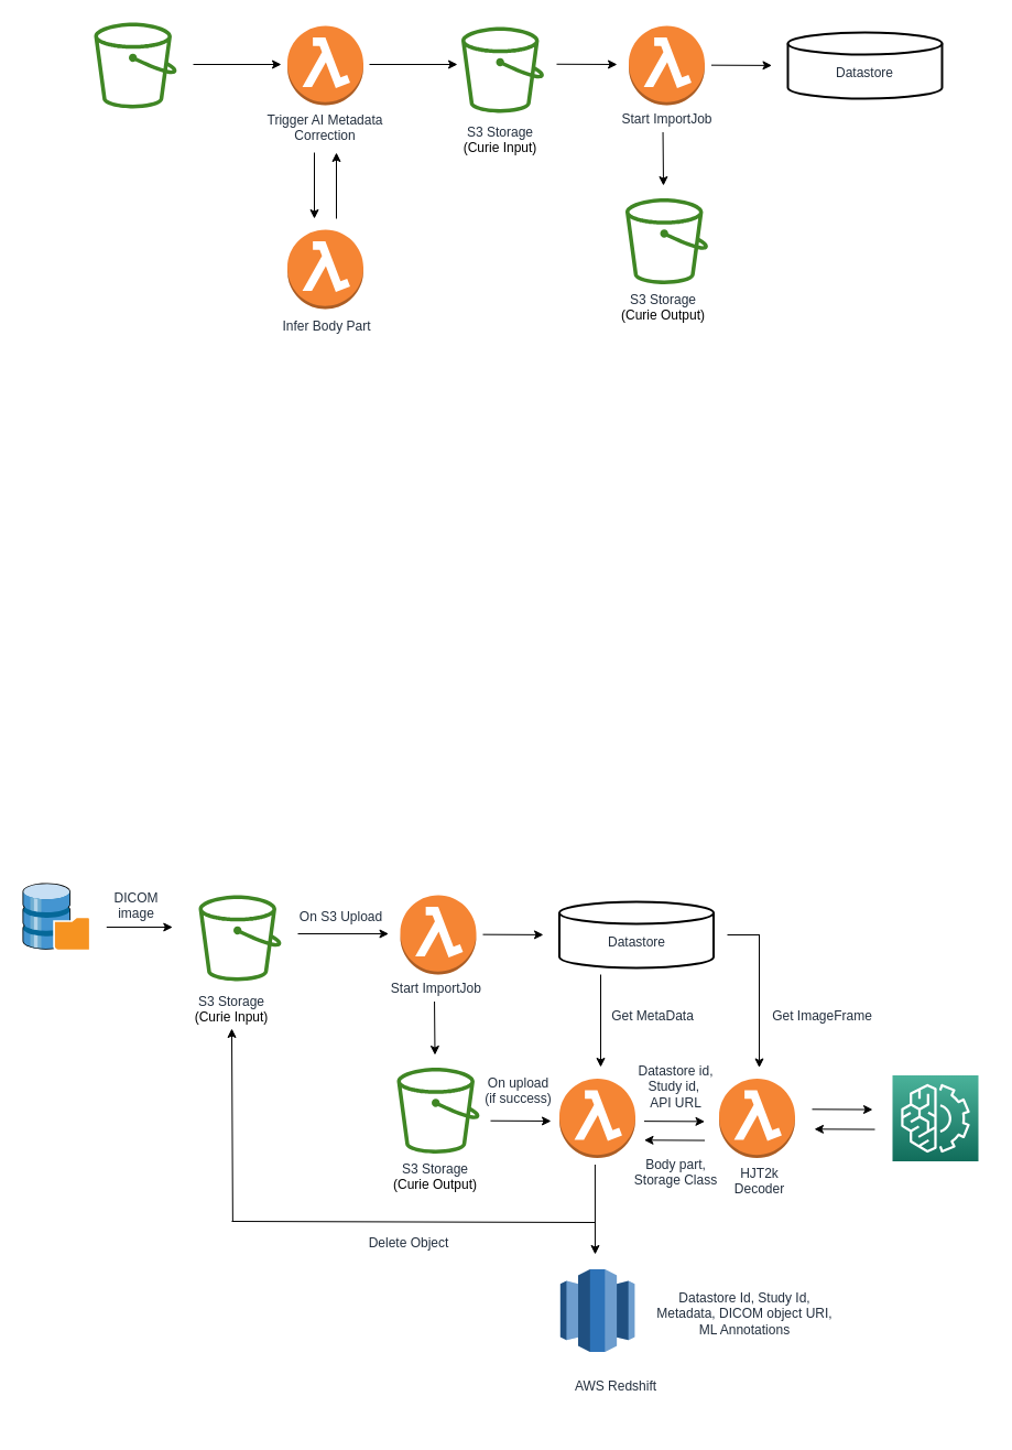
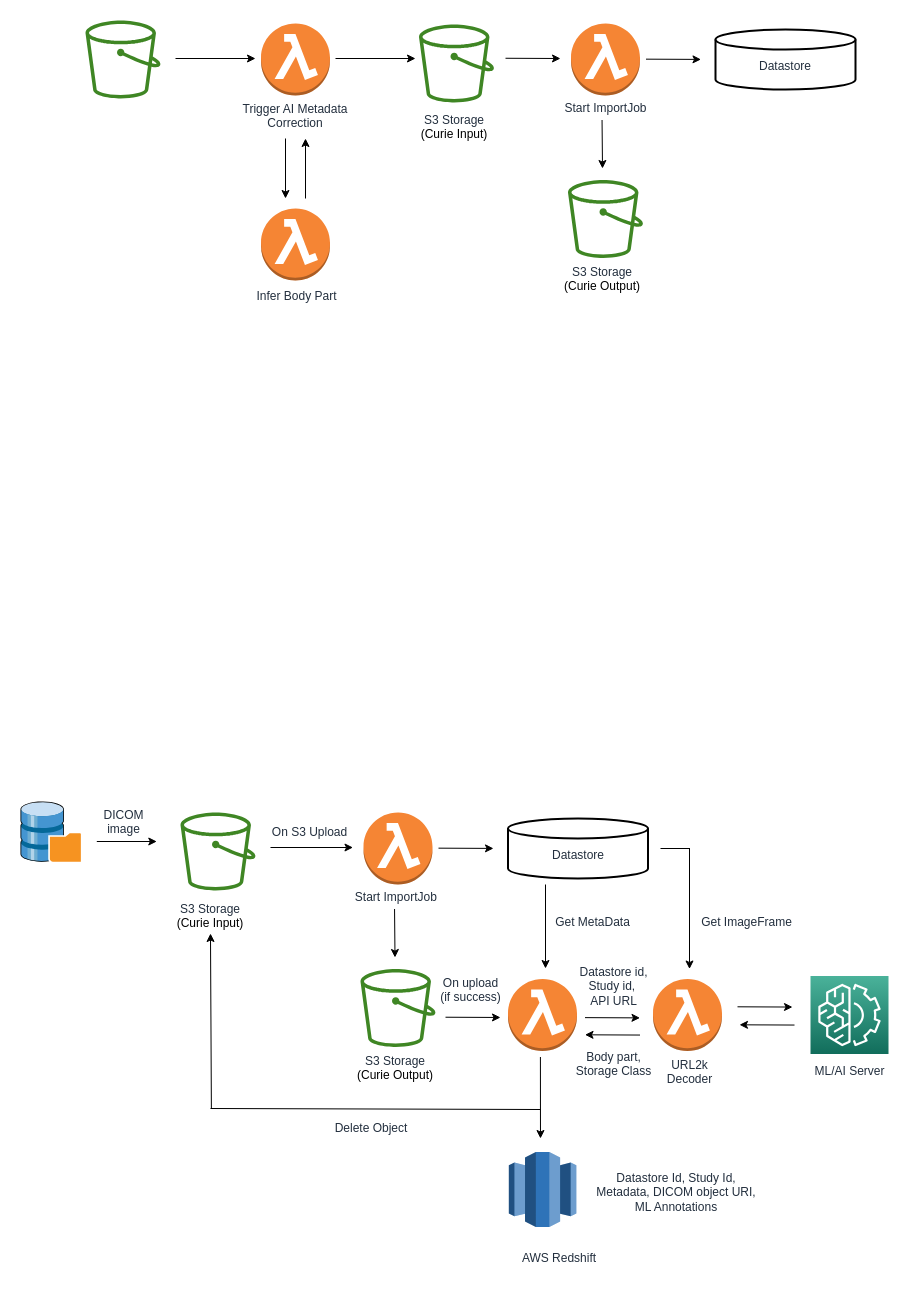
  <mxCell id="0" />
  <mxCell id="1" parent="0" />
  <mxCell id="2" value="" style="sketch=0;outlineConnect=0;fontColor=#232F3E;gradientColor=none;fillColor=#3F8624;strokeColor=none;dashed=0;verticalLabelPosition=bottom;verticalAlign=top;align=center;html=1;fontSize=12;fontStyle=0;aspect=fixed;pointerEvents=1;shape=mxgraph.aws4.bucket;" vertex="1" parent="1"><mxGeometry x="85" y="20" width="75" height="78" as="geometry" /></mxCell>
  <mxCell id="3" value="" style="sketch=0;outlineConnect=0;fontColor=#232F3E;gradientColor=none;fillColor=#3F8624;strokeColor=none;dashed=0;verticalLabelPosition=bottom;verticalAlign=top;align=center;html=1;fontSize=12;fontStyle=0;aspect=fixed;pointerEvents=1;shape=mxgraph.aws4.bucket;" vertex="1" parent="1"><mxGeometry x="567.5" y="179.5" width="75" height="78" as="geometry" /></mxCell>
  <mxCell id="4" value="" style="outlineConnect=0;dashed=0;verticalLabelPosition=bottom;verticalAlign=top;align=center;html=1;shape=mxgraph.aws3.lambda_function;fillColor=#F58534;gradientColor=none;" vertex="1" parent="1"><mxGeometry x="260.5" y="23" width="69" height="72" as="geometry" /></mxCell>
  <mxCell id="5" value="" style="outlineConnect=0;dashed=0;verticalLabelPosition=bottom;verticalAlign=top;align=center;html=1;shape=mxgraph.aws3.lambda_function;fillColor=#F58534;gradientColor=none;" vertex="1" parent="1"><mxGeometry x="260.5" y="208" width="69" height="72" as="geometry" /></mxCell>
  <mxCell id="6" value="&lt;font color=&quot;#232f3e&quot;&gt;&lt;span style=&quot;background-color: rgb(255, 255, 255);&quot;&gt;Trigger AI Metadata Correction&lt;/span&gt;&lt;/font&gt;" style="text;whiteSpace=wrap;html=1;align=center;" vertex="1" parent="1"><mxGeometry x="235" y="95" width="120" height="50" as="geometry" /></mxCell>
  <mxCell id="7" value="&lt;font color=&quot;#232f3e&quot;&gt;&lt;span style=&quot;background-color: rgb(255, 255, 255);&quot;&gt;Infer Body Part&lt;/span&gt;&lt;/font&gt;" style="text;whiteSpace=wrap;html=1;align=center;" vertex="1" parent="1"><mxGeometry x="248.5" y="282" width="95" height="50" as="geometry" /></mxCell>
  <mxCell id="8" value="&lt;font color=&quot;#232f3e&quot;&gt;&lt;span style=&quot;background-color: rgb(255, 255, 255);&quot;&gt;S3 Storage&lt;br&gt;&lt;/span&gt;&lt;/font&gt;(Curie Input)" style="text;whiteSpace=wrap;html=1;align=center;" vertex="1" parent="1"><mxGeometry x="413.5" y="106" width="80" height="50" as="geometry" /></mxCell>
  <mxCell id="9" value="&lt;font color=&quot;#232f3e&quot;&gt;&lt;span style=&quot;background-color: rgb(255, 255, 255);&quot;&gt;S3 Storage&lt;br&gt;&lt;/span&gt;&lt;/font&gt;(Curie Output)" style="text;whiteSpace=wrap;html=1;align=center;" vertex="1" parent="1"><mxGeometry x="562" y="257.5" width="80" height="50" as="geometry" /></mxCell>
  <mxCell id="10" value="" style="endArrow=classic;html=1;rounded=0;" edge="1" parent="1"><mxGeometry width="50" height="50" relative="1" as="geometry"><mxPoint x="175" y="58" as="sourcePoint" /><mxPoint x="255" y="58" as="targetPoint" /></mxGeometry></mxCell>
  <mxCell id="11" value="" style="endArrow=classic;html=1;rounded=0;" edge="1" parent="1"><mxGeometry width="50" height="50" relative="1" as="geometry"><mxPoint x="285" y="138" as="sourcePoint" /><mxPoint x="285" y="198" as="targetPoint" /></mxGeometry></mxCell>
  <mxCell id="12" value="" style="endArrow=classic;html=1;rounded=0;" edge="1" parent="1"><mxGeometry width="50" height="50" relative="1" as="geometry"><mxPoint x="305" y="198" as="sourcePoint" /><mxPoint x="305" y="138" as="targetPoint" /></mxGeometry></mxCell>
  <mxCell id="13" value="" style="endArrow=classic;html=1;rounded=0;" edge="1" parent="1"><mxGeometry width="50" height="50" relative="1" as="geometry"><mxPoint x="335" y="58" as="sourcePoint" /><mxPoint x="415" y="58" as="targetPoint" /></mxGeometry></mxCell>
  <mxCell id="14" value="" style="outlineConnect=0;dashed=0;verticalLabelPosition=bottom;verticalAlign=top;align=center;html=1;shape=mxgraph.aws3.lambda_function;fillColor=#F58534;gradientColor=none;" vertex="1" parent="1"><mxGeometry x="570.5" y="23" width="69" height="72" as="geometry" /></mxCell>
  <mxCell id="15" value="" style="strokeWidth=2;html=1;shape=mxgraph.flowchart.database;whiteSpace=wrap;" vertex="1" parent="1"><mxGeometry x="715" y="29" width="140" height="60" as="geometry" /></mxCell>
  <mxCell id="16" value="" style="endArrow=classic;html=1;rounded=0;" edge="1" parent="1"><mxGeometry width="50" height="50" relative="1" as="geometry"><mxPoint x="505" y="57.76" as="sourcePoint" /><mxPoint x="560" y="58" as="targetPoint" /></mxGeometry></mxCell>
  <mxCell id="17" value="" style="endArrow=classic;html=1;rounded=0;" edge="1" parent="1"><mxGeometry width="50" height="50" relative="1" as="geometry"><mxPoint x="645.5" y="58.67" as="sourcePoint" /><mxPoint x="700.5" y="58.91" as="targetPoint" /></mxGeometry></mxCell>
  <mxCell id="18" value="" style="endArrow=classic;html=1;rounded=0;" edge="1" parent="1"><mxGeometry width="50" height="50" relative="1" as="geometry"><mxPoint x="601.55" y="119.5" as="sourcePoint" /><mxPoint x="602" y="168" as="targetPoint" /></mxGeometry></mxCell>
  <mxCell id="19" value="&lt;font color=&quot;#232f3e&quot;&gt;&lt;span style=&quot;background-color: rgb(255, 255, 255);&quot;&gt;Datastore&lt;/span&gt;&lt;/font&gt;" style="text;whiteSpace=wrap;html=1;align=center;" vertex="1" parent="1"><mxGeometry x="745" y="52" width="80" height="22" as="geometry" /></mxCell>
  <mxCell id="20" value="&lt;font color=&quot;#232f3e&quot;&gt;&lt;span style=&quot;background-color: rgb(255, 255, 255);&quot;&gt;Start ImportJob&lt;/span&gt;&lt;/font&gt;" style="text;whiteSpace=wrap;html=1;align=center;" vertex="1" parent="1"><mxGeometry x="557.5" y="94" width="95" height="50" as="geometry" /></mxCell>
  <mxCell id="21" value="" style="sketch=0;outlineConnect=0;fontColor=#232F3E;gradientColor=none;fillColor=#3F8624;strokeColor=none;dashed=0;verticalLabelPosition=bottom;verticalAlign=top;align=center;html=1;fontSize=12;fontStyle=0;aspect=fixed;pointerEvents=1;shape=mxgraph.aws4.bucket;" vertex="1" parent="1"><mxGeometry x="360" y="968.5" width="75" height="78" as="geometry" /></mxCell>
  <mxCell id="22" value="&lt;font color=&quot;#232f3e&quot;&gt;&lt;span style=&quot;background-color: rgb(255, 255, 255);&quot;&gt;S3 Storage&lt;br&gt;&lt;/span&gt;&lt;/font&gt;(Curie Input)" style="text;whiteSpace=wrap;html=1;align=center;" vertex="1" parent="1"><mxGeometry x="169.55" y="895" width="80" height="50" as="geometry" /></mxCell>
  <mxCell id="23" value="" style="outlineConnect=0;dashed=0;verticalLabelPosition=bottom;verticalAlign=top;align=center;html=1;shape=mxgraph.aws3.lambda_function;fillColor=#F58534;gradientColor=none;" vertex="1" parent="1"><mxGeometry x="363" y="812" width="69" height="72" as="geometry" /></mxCell>
  <mxCell id="24" value="" style="strokeWidth=2;html=1;shape=mxgraph.flowchart.database;whiteSpace=wrap;" vertex="1" parent="1"><mxGeometry x="507.5" y="818" width="140" height="60" as="geometry" /></mxCell>
  <mxCell id="25" value="" style="endArrow=classic;html=1;rounded=0;" edge="1" parent="1"><mxGeometry width="50" height="50" relative="1" as="geometry"><mxPoint x="270" y="847" as="sourcePoint" /><mxPoint x="352.5" y="847" as="targetPoint" /></mxGeometry></mxCell>
  <mxCell id="26" value="" style="endArrow=classic;html=1;rounded=0;" edge="1" parent="1"><mxGeometry width="50" height="50" relative="1" as="geometry"><mxPoint x="438" y="847.67" as="sourcePoint" /><mxPoint x="493" y="847.91" as="targetPoint" /></mxGeometry></mxCell>
  <mxCell id="27" value="" style="endArrow=classic;html=1;rounded=0;" edge="1" parent="1"><mxGeometry width="50" height="50" relative="1" as="geometry"><mxPoint x="394.05" y="908.5" as="sourcePoint" /><mxPoint x="394.5" y="957" as="targetPoint" /></mxGeometry></mxCell>
  <mxCell id="28" value="&lt;font color=&quot;#232f3e&quot;&gt;&lt;span style=&quot;background-color: rgb(255, 255, 255);&quot;&gt;Datastore&lt;/span&gt;&lt;/font&gt;" style="text;whiteSpace=wrap;html=1;align=center;" vertex="1" parent="1"><mxGeometry x="537.5" y="841" width="80" height="22" as="geometry" /></mxCell>
  <mxCell id="29" value="" style="endArrow=classic;html=1;rounded=0;" edge="1" parent="1"><mxGeometry width="50" height="50" relative="1" as="geometry"><mxPoint x="445" y="1016.73" as="sourcePoint" /><mxPoint x="500" y="1016.97" as="targetPoint" /></mxGeometry></mxCell>
  <mxCell id="30" value="&lt;font color=&quot;#232f3e&quot;&gt;&lt;span style=&quot;background-color: rgb(255, 255, 255);&quot;&gt;Datastore Id, Study Id, Metadata, DICOM object URI,&lt;br&gt;ML Annotations&lt;br&gt;&lt;/span&gt;&lt;/font&gt;" style="text;whiteSpace=wrap;html=1;align=center;" vertex="1" parent="1"><mxGeometry x="592" y="1163.5" width="168" height="50" as="geometry" /></mxCell>
  <mxCell id="31" value="" style="outlineConnect=0;dashed=0;verticalLabelPosition=bottom;verticalAlign=top;align=center;html=1;shape=mxgraph.aws3.lambda_function;fillColor=#F58534;gradientColor=none;" vertex="1" parent="1"><mxGeometry x="507.5" y="978.5" width="69" height="72" as="geometry" /></mxCell>
  <mxCell id="32" value="&lt;font color=&quot;#232f3e&quot;&gt;&lt;span style=&quot;background-color: rgb(255, 255, 255);&quot;&gt;Start ImportJob&amp;nbsp;&lt;br&gt;&lt;/span&gt;&lt;/font&gt;" style="text;whiteSpace=wrap;html=1;align=center;" vertex="1" parent="1"><mxGeometry x="350" y="883" width="95" height="50" as="geometry" /></mxCell>
  <mxCell id="33" value="" style="outlineConnect=0;dashed=0;verticalLabelPosition=bottom;verticalAlign=top;align=center;html=1;shape=mxgraph.aws3.lambda_function;fillColor=#F58534;gradientColor=none;" vertex="1" parent="1"><mxGeometry x="652.5" y="978.5" width="69" height="72" as="geometry" /></mxCell>
  <mxCell id="34" value="" style="endArrow=classic;html=1;rounded=0;" edge="1" parent="1"><mxGeometry width="50" height="50" relative="1" as="geometry"><mxPoint x="539.91" y="1056.5" as="sourcePoint" /><mxPoint x="539.99" y="1138" as="targetPoint" /></mxGeometry></mxCell>
- <mxCell id="35" value="&lt;font color=&quot;#232f3e&quot;&gt;&lt;span style=&quot;background-color: rgb(255, 255, 255);&quot;&gt;HJT2k&lt;br&gt;Decoder&lt;br&gt;&lt;/span&gt;&lt;/font&gt;" style="text;whiteSpace=wrap;html=1;align=center;" vertex="1" parent="1"><mxGeometry x="642" y="1050.5" width="95" height="45" as="geometry" /></mxCell>
+ <mxCell id="35" value="&lt;font color=&quot;#232f3e&quot;&gt;&lt;span style=&quot;background-color: rgb(255, 255, 255);&quot;&gt;URL2k&lt;br&gt;Decoder&lt;br&gt;&lt;/span&gt;&lt;/font&gt;" style="text;whiteSpace=wrap;html=1;align=center;" vertex="1" parent="1"><mxGeometry x="642" y="1050.5" width="95" height="45" as="geometry" /></mxCell>
  <mxCell id="36" value="" style="endArrow=classic;html=1;rounded=0;" edge="1" parent="1"><mxGeometry width="50" height="50" relative="1" as="geometry"><mxPoint x="737" y="1006.31" as="sourcePoint" /><mxPoint x="792" y="1006.55" as="targetPoint" /></mxGeometry></mxCell>
  <mxCell id="37" value="" style="endArrow=classic;html=1;rounded=0;" edge="1" parent="1"><mxGeometry width="50" height="50" relative="1" as="geometry"><mxPoint x="794" y="1024.55" as="sourcePoint" /><mxPoint x="739" y="1024.31" as="targetPoint" /></mxGeometry></mxCell>
  <mxCell id="38" value="" style="endArrow=classic;html=1;rounded=0;" edge="1" parent="1"><mxGeometry width="50" height="50" relative="1" as="geometry"><mxPoint x="689" y="848" as="sourcePoint" /><mxPoint x="689" y="968.5" as="targetPoint" /></mxGeometry></mxCell>
  <mxCell id="39" value="" style="endArrow=none;html=1;rounded=0;" edge="1" parent="1"><mxGeometry width="50" height="50" relative="1" as="geometry"><mxPoint x="660" y="848" as="sourcePoint" /><mxPoint x="689.5" y="848" as="targetPoint" /></mxGeometry></mxCell>
  <mxCell id="40" value="&lt;font color=&quot;#232f3e&quot;&gt;&lt;span style=&quot;background-color: rgb(255, 255, 255);&quot;&gt;Get ImageFrame&lt;/span&gt;&lt;/font&gt;" style="text;whiteSpace=wrap;html=1;align=center;" vertex="1" parent="1"><mxGeometry x="699" y="908" width="95" height="50" as="geometry" /></mxCell>
  <mxCell id="41" value="" style="endArrow=classic;html=1;rounded=0;" edge="1" parent="1"><mxGeometry width="50" height="50" relative="1" as="geometry"><mxPoint x="545" y="884" as="sourcePoint" /><mxPoint x="545" y="968" as="targetPoint" /></mxGeometry></mxCell>
  <mxCell id="42" value="&lt;font color=&quot;#232f3e&quot;&gt;&lt;span style=&quot;background-color: rgb(255, 255, 255);&quot;&gt;Get MetaData&lt;/span&gt;&lt;/font&gt;" style="text;whiteSpace=wrap;html=1;align=center;" vertex="1" parent="1"><mxGeometry x="544.5" y="908" width="95" height="50" as="geometry" /></mxCell>
  <mxCell id="43" value="" style="endArrow=classic;html=1;rounded=0;" edge="1" parent="1"><mxGeometry width="50" height="50" relative="1" as="geometry"><mxPoint x="96.3" y="841" as="sourcePoint" /><mxPoint x="156.3" y="841" as="targetPoint" /></mxGeometry></mxCell>
  <mxCell id="44" value="" style="sketch=0;points=[[0,0,0],[0.25,0,0],[0.5,0,0],[0.75,0,0],[1,0,0],[0,1,0],[0.25,1,0],[0.5,1,0],[0.75,1,0],[1,1,0],[0,0.25,0],[0,0.5,0],[0,0.75,0],[1,0.25,0],[1,0.5,0],[1,0.75,0]];outlineConnect=0;fontColor=#232F3E;gradientColor=#4AB29A;gradientDirection=north;fillColor=#116D5B;strokeColor=#ffffff;dashed=0;verticalLabelPosition=bottom;verticalAlign=top;align=center;html=1;fontSize=12;fontStyle=0;aspect=fixed;shape=mxgraph.aws4.resourceIcon;resIcon=mxgraph.aws4.machine_learning;strokeWidth=5;" vertex="1" parent="1"><mxGeometry x="810" y="975.5" width="78" height="78" as="geometry" /></mxCell>
+ <mxCell id="45" value="&lt;font color=&quot;#232f3e&quot;&gt;&lt;span style=&quot;background-color: rgb(255, 255, 255);&quot;&gt;ML/AI Server&lt;br&gt;&lt;/span&gt;&lt;/font&gt;" style="text;whiteSpace=wrap;html=1;align=center;" vertex="1" parent="1"><mxGeometry x="801.5" y="1056.5" width="95" height="45" as="geometry" /></mxCell>
  <mxCell id="46" value="" style="shadow=0;dashed=0;html=1;labelPosition=center;verticalLabelPosition=bottom;verticalAlign=top;align=center;outlineConnect=0;shape=mxgraph.veeam.3d.backup_repository;strokeColor=#FF0000;strokeWidth=5;fillColor=#FF0008;" vertex="1" parent="1"><mxGeometry x="20" y="801" width="62" height="62" as="geometry" /></mxCell>
  <mxCell id="47" value="&lt;font color=&quot;#232f3e&quot;&gt;&lt;span style=&quot;background-color: rgb(255, 255, 255);&quot;&gt;DICOM &lt;br&gt;image&lt;/span&gt;&lt;/font&gt;" style="text;whiteSpace=wrap;html=1;align=center;" vertex="1" parent="1"><mxGeometry x="76.3" y="801" width="95" height="50" as="geometry" /></mxCell>
  <mxCell id="48" value="&lt;font color=&quot;#232f3e&quot;&gt;&lt;span style=&quot;background-color: rgb(255, 255, 255);&quot;&gt;S3 Storage&lt;br&gt;&lt;/span&gt;&lt;/font&gt;(Curie Output)" style="text;whiteSpace=wrap;html=1;align=center;" vertex="1" parent="1"><mxGeometry x="355" y="1047" width="80" height="50" as="geometry" /></mxCell>
  <mxCell id="49" value="&lt;font color=&quot;#232f3e&quot;&gt;&lt;span style=&quot;background-color: rgb(255, 255, 255);&quot;&gt;On S3 Upload&lt;/span&gt;&lt;/font&gt;" style="text;whiteSpace=wrap;html=1;align=center;" vertex="1" parent="1"><mxGeometry x="242" y="818" width="135" height="50" as="geometry" /></mxCell>
  <mxCell id="50" value="" style="sketch=0;outlineConnect=0;fontColor=#232F3E;gradientColor=none;fillColor=#3F8624;strokeColor=none;dashed=0;verticalLabelPosition=bottom;verticalAlign=top;align=center;html=1;fontSize=12;fontStyle=0;aspect=fixed;pointerEvents=1;shape=mxgraph.aws4.bucket;" vertex="1" parent="1"><mxGeometry x="180" y="812" width="75" height="78" as="geometry" /></mxCell>
  <mxCell id="51" value="&lt;font color=&quot;#232f3e&quot;&gt;&lt;span style=&quot;background-color: rgb(255, 255, 255);&quot;&gt;On upload&lt;br&gt;(if success)&lt;br&gt;&lt;/span&gt;&lt;/font&gt;" style="text;whiteSpace=wrap;html=1;align=center;" vertex="1" parent="1"><mxGeometry x="402.5" y="968.5" width="135" height="50" as="geometry" /></mxCell>
  <mxCell id="52" value="" style="endArrow=classic;html=1;rounded=0;" edge="1" parent="1"><mxGeometry width="50" height="50" relative="1" as="geometry"><mxPoint x="584.5" y="1017.14" as="sourcePoint" /><mxPoint x="639.5" y="1017.38" as="targetPoint" /></mxGeometry></mxCell>
  <mxCell id="53" value="&lt;font color=&quot;#232f3e&quot;&gt;&lt;span style=&quot;background-color: rgb(255, 255, 255);&quot;&gt;Datastore id,&lt;br&gt;Study id,&amp;nbsp;&lt;br&gt;API URL&lt;br&gt;&lt;/span&gt;&lt;/font&gt;" style="text;whiteSpace=wrap;html=1;align=center;" vertex="1" parent="1"><mxGeometry x="545.92" y="958" width="135" height="54.5" as="geometry" /></mxCell>
  <mxCell id="54" value="" style="endArrow=classic;html=1;rounded=0;" edge="1" parent="1"><mxGeometry width="50" height="50" relative="1" as="geometry"><mxPoint x="639.5" y="1034.55" as="sourcePoint" /><mxPoint x="584.5" y="1034.31" as="targetPoint" /></mxGeometry></mxCell>
  <mxCell id="55" value="" style="outlineConnect=0;dashed=0;verticalLabelPosition=bottom;verticalAlign=top;align=center;html=1;shape=mxgraph.aws3.redshift;fillColor=#2E73B8;gradientColor=none;strokeColor=#7EA6E0;strokeWidth=5;" vertex="1" parent="1"><mxGeometry x="508.33" y="1151.5" width="67.5" height="75" as="geometry" /></mxCell>
  <mxCell id="56" value="&lt;font color=&quot;#232f3e&quot;&gt;&lt;span style=&quot;background-color: rgb(255, 255, 255);&quot;&gt;AWS Redshift&lt;/span&gt;&lt;/font&gt;" style="text;whiteSpace=wrap;html=1;align=center;" vertex="1" parent="1"><mxGeometry x="519.33" y="1244" width="80" height="50" as="geometry" /></mxCell>
  <mxCell id="57" value="&lt;font color=&quot;#232f3e&quot;&gt;&lt;span style=&quot;background-color: rgb(255, 255, 255);&quot;&gt;Body part,&lt;br&gt;Storage Class&lt;br&gt;&lt;/span&gt;&lt;/font&gt;" style="text;whiteSpace=wrap;html=1;align=center;" vertex="1" parent="1"><mxGeometry x="545.92" y="1042.5" width="135" height="54.5" as="geometry" /></mxCell>
  <mxCell id="58" value="" style="endArrow=none;html=1;rounded=0;endSize=6;startSize=62;" edge="1" parent="1"><mxGeometry width="50" height="50" relative="1" as="geometry"><mxPoint x="210" y="1108" as="sourcePoint" /><mxPoint x="540" y="1109" as="targetPoint" /></mxGeometry></mxCell>
  <mxCell id="59" value="&lt;font color=&quot;#232f3e&quot;&gt;&lt;span style=&quot;background-color: rgb(255, 255, 255);&quot;&gt;Delete Object&lt;br&gt;&lt;/span&gt;&lt;/font&gt;" style="text;whiteSpace=wrap;html=1;align=center;" vertex="1" parent="1"><mxGeometry x="290" y="1113.5" width="162" height="50" as="geometry" /></mxCell>
  <mxCell id="60" value="" style="endArrow=classic;html=1;rounded=0;" edge="1" parent="1"><mxGeometry width="50" height="50" relative="1" as="geometry"><mxPoint x="210.89" y="1108" as="sourcePoint" /><mxPoint x="210" y="933" as="targetPoint" /></mxGeometry></mxCell>
  <mxCell id="61" value="" style="sketch=0;outlineConnect=0;fontColor=#232F3E;gradientColor=none;fillColor=#3F8624;strokeColor=none;dashed=0;verticalLabelPosition=bottom;verticalAlign=top;align=center;html=1;fontSize=12;fontStyle=0;aspect=fixed;pointerEvents=1;shape=mxgraph.aws4.bucket;" vertex="1" parent="1"><mxGeometry x="418.5" y="24" width="75" height="78" as="geometry" /></mxCell>
